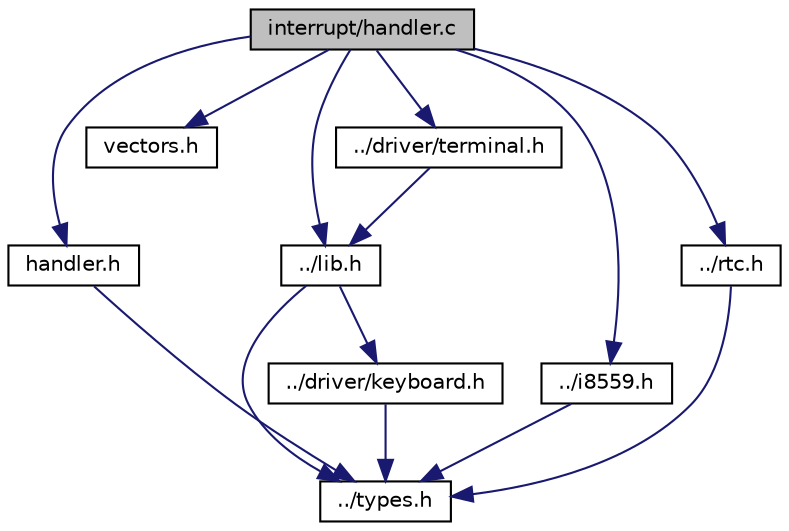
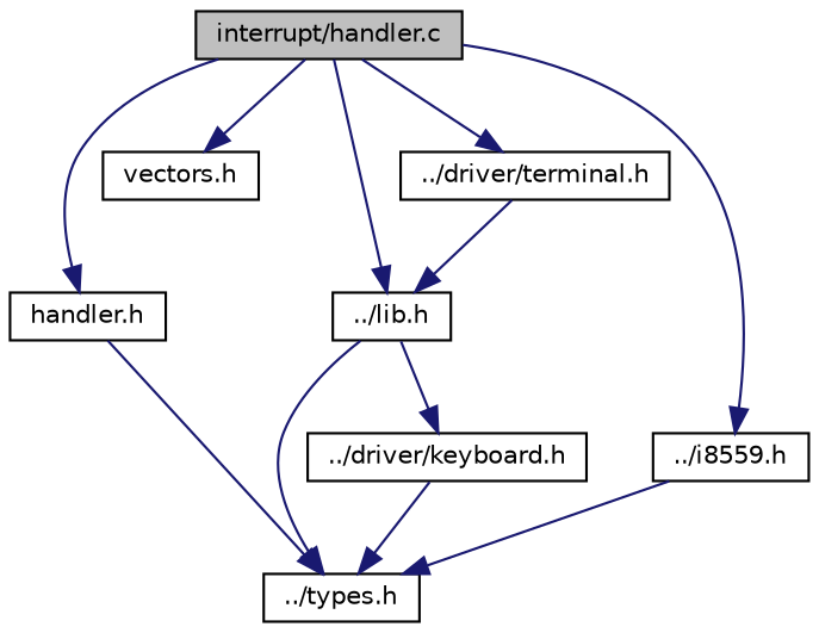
  digraph {
    node [color=black fillcolor=white fontname=Helvetica fontsize=10 shape=record style=filled]
    edge [color=midnightblue fontname=Helvetica fontsize=10 labelfontname=Helvetica labelfontsize=10 style=solid]
    n1 [fillcolor=grey75 fontcolor=black height=0.2 label="interrupt/handler.c" width=0.4]
    n2 [height=0.2 label="handler.h" width=0.4]
    n3 [height=0.2 label="vectors.h" width=0.4]
    n4 [height=0.2 label="../lib.h" width=0.4]
    n5 [height=0.2 label="../i8559.h" width=0.4]
    n6 [height=0.2 label="../driver/terminal.h" width=0.4]
-   n7 [height=0.2 label="../rtc.h" width=0.4]
    n8 [height=0.2 label="../types.h" width=0.4]
    n9 [height=0.2 label="../driver/keyboard.h" width=0.4]
    n1 -> n2
    n1 -> n3
    n1 -> n4
    n1 -> n5
    n1 -> n6
-   n1 -> n7
    n2 -> n8
    n4 -> n8
    n4 -> n9
    n5 -> n8
    n6 -> n4
-   n7 -> n8
    n9 -> n8
  }
